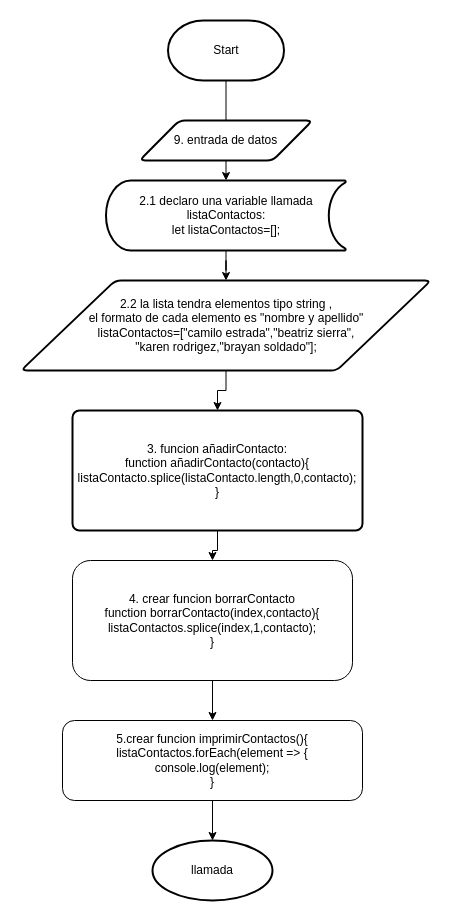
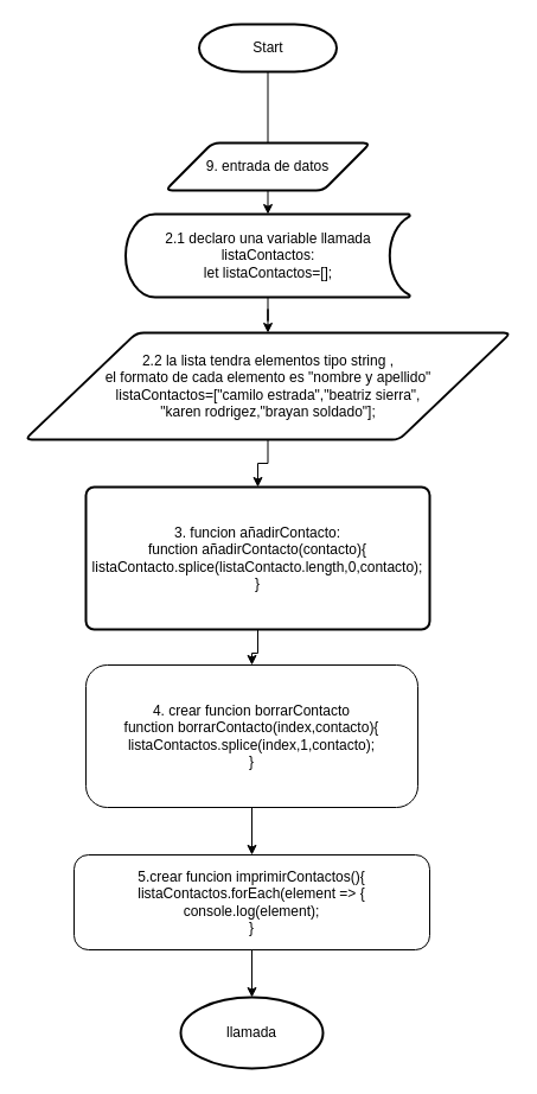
  <mxCell id="0" />
  <mxCell id="1" parent="0" />
  <mxCell id="2" value="llamada" style="strokeWidth=2;html=1;shape=mxgraph.flowchart.start_1;whiteSpace=wrap;" vertex="1" parent="1"><mxGeometry x="152" y="840" width="120" height="60" as="geometry" /></mxCell>
  <mxCell id="3" value="" style="edgeStyle=orthogonalEdgeStyle;rounded=0;orthogonalLoop=1;jettySize=auto;html=1;" edge="1" parent="1" source="4" target="7"><mxGeometry relative="1" as="geometry" /></mxCell>
- <mxCell id="4" value="Start" style="strokeWidth=2;html=1;shape=mxgraph.flowchart.terminator;whiteSpace=wrap;" vertex="1" parent="1"><mxGeometry x="167.5" width="116" height="60" as="geometry" y="20" /></mxCell>
+ <mxCell id="4" value="Start" style="strokeWidth=2;html=1;shape=mxgraph.flowchart.terminator;whiteSpace=wrap;" vertex="1" parent="1"><mxGeometry x="167.5" y="20" width="116" height="40" as="geometry" /></mxCell>
  <mxCell id="5" value="9. entrada de datos" style="shape=parallelogram;html=1;strokeWidth=2;perimeter=parallelogramPerimeter;whiteSpace=wrap;rounded=1;arcSize=12;size=0.23;" vertex="1" parent="1"><mxGeometry x="139" y="120" width="173" height="40" as="geometry" /></mxCell>
  <mxCell id="6" value="" style="edgeStyle=orthogonalEdgeStyle;rounded=0;orthogonalLoop=1;jettySize=auto;html=1;" edge="1" parent="1" source="7" target="9"><mxGeometry relative="1" as="geometry" /></mxCell>
  <mxCell id="7" value="2.1 declaro una variable llamada listaContactos:&lt;br&gt;let listaContactos=[];" style="strokeWidth=2;html=1;shape=mxgraph.flowchart.stored_data;whiteSpace=wrap;" vertex="1" parent="1"><mxGeometry x="105.5" y="180" width="240" height="70" as="geometry" /></mxCell>
  <mxCell id="8" value="" style="edgeStyle=orthogonalEdgeStyle;rounded=0;orthogonalLoop=1;jettySize=auto;html=1;" edge="1" parent="1" source="9" target="11"><mxGeometry relative="1" as="geometry" /></mxCell>
  <mxCell id="9" value="2.2 la lista tendra elementos tipo string , &lt;br&gt;el formato de cada elemento es &quot;nombre y apellido&quot;&lt;br&gt;listaContactos=[&quot;camilo estrada&quot;,&quot;beatriz sierra&quot;,&lt;br&gt;&quot;karen rodrigez,&quot;brayan soldado&quot;];" style="shape=parallelogram;html=1;strokeWidth=2;perimeter=parallelogramPerimeter;whiteSpace=wrap;rounded=1;arcSize=12;size=0.23;" vertex="1" parent="1"><mxGeometry x="20.5" y="280" width="410" height="90" as="geometry" /></mxCell>
  <mxCell id="10" value="" style="edgeStyle=orthogonalEdgeStyle;rounded=0;orthogonalLoop=1;jettySize=auto;html=1;" edge="1" parent="1" source="11" target="13"><mxGeometry relative="1" as="geometry" /></mxCell>
  <mxCell id="11" value="3. funcion añadirContacto:&lt;br&gt;function añadirContacto(contacto){&lt;br&gt;listaContacto.splice(listaContacto.length,0,contacto);&lt;br&gt;}" style="rounded=1;whiteSpace=wrap;html=1;absoluteArcSize=1;arcSize=14;strokeWidth=2;" vertex="1" parent="1"><mxGeometry x="72" y="410" width="290" height="120" as="geometry" /></mxCell>
  <mxCell id="12" value="" style="edgeStyle=orthogonalEdgeStyle;rounded=0;orthogonalLoop=1;jettySize=auto;html=1;" edge="1" parent="1" source="13" target="15"><mxGeometry relative="1" as="geometry" /></mxCell>
  <mxCell id="13" value="4. crear funcion borrarContacto&lt;br&gt;function borrarContacto(index,contacto){&lt;br&gt;listaContactos.splice(index,1,contacto);&lt;br&gt;}" style="rounded=1;whiteSpace=wrap;html=1;" vertex="1" parent="1"><mxGeometry x="72" y="560" width="280" height="120" as="geometry" /></mxCell>
  <mxCell id="14" value="" style="edgeStyle=orthogonalEdgeStyle;rounded=0;orthogonalLoop=1;jettySize=auto;html=1;" edge="1" parent="1" source="15" target="2"><mxGeometry relative="1" as="geometry" /></mxCell>
  <mxCell id="15" value="5.crear funcion imprimirContactos(){&lt;br&gt;listaContactos.forEach(element =&amp;gt; {&lt;br&gt;console.log(element);&lt;br&gt;}" style="rounded=1;whiteSpace=wrap;html=1;" vertex="1" parent="1"><mxGeometry x="62" y="720" width="300" height="80" as="geometry" /></mxCell>
